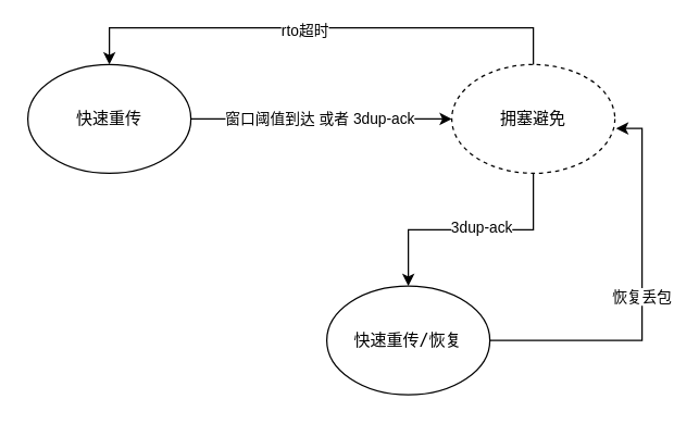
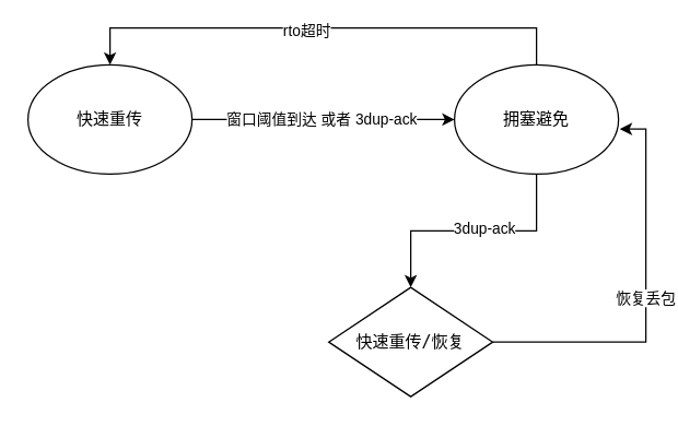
  <mxCell id="0" />
  <mxCell id="1" parent="0" />
  <mxCell id="2" value="" style="edgeStyle=orthogonalEdgeStyle;rounded=0;orthogonalLoop=1;jettySize=auto;html=1;" edge="1" parent="1" source="4" target="9"><mxGeometry relative="1" as="geometry" /></mxCell>
  <mxCell id="3" value="窗口阈值到达 或者 3dup-ack" style="edgeLabel;html=1;align=center;verticalAlign=middle;resizable=0;points=[];" vertex="1" connectable="0" parent="2"><mxGeometry x="-0.02" y="1" relative="1" as="geometry"><mxPoint as="offset" /></mxGeometry></mxCell>
  <mxCell id="4" value="快速重传" style="ellipse;whiteSpace=wrap;html=1;strokeColor=default;fillColor=none;" vertex="1" parent="1"><mxGeometry x="20" y="47" width="120" height="80" as="geometry" /></mxCell>
  <mxCell id="5" value="" style="edgeStyle=orthogonalEdgeStyle;rounded=0;orthogonalLoop=1;jettySize=auto;html=1;" edge="1" parent="1" source="9" target="11"><mxGeometry relative="1" as="geometry" /></mxCell>
  <mxCell id="6" value="3dup-ack" style="edgeLabel;html=1;align=center;verticalAlign=middle;resizable=0;points=[];" vertex="1" connectable="0" parent="5"><mxGeometry x="-0.073" y="-2" relative="1" as="geometry"><mxPoint x="1" as="offset" /></mxGeometry></mxCell>
  <mxCell id="7" value="" style="edgeStyle=orthogonalEdgeStyle;rounded=0;orthogonalLoop=1;jettySize=auto;html=1;entryX=0.5;entryY=0;entryDx=0;entryDy=0;" edge="1" parent="1" source="9" target="4"><mxGeometry relative="1" as="geometry"><mxPoint x="392" y="-33" as="targetPoint" /><Array as="points"><mxPoint x="392" y="20" /><mxPoint x="80" y="20" /></Array></mxGeometry></mxCell>
  <mxCell id="8" value="rto超时" style="edgeLabel;html=1;align=center;verticalAlign=middle;resizable=0;points=[];" vertex="1" connectable="0" parent="7"><mxGeometry x="0.071" y="1" relative="1" as="geometry"><mxPoint as="offset" /></mxGeometry></mxCell>
- <mxCell id="9" value="&lt;pre style=&quot;overflow-wrap: break-word&quot;&gt;拥塞避免&lt;/pre&gt;" style="ellipse;whiteSpace=wrap;html=1;strokeColor=default;fillColor=none;dashed=1;" vertex="1" parent="1"><mxGeometry x="332" y="47" width="120" height="80" as="geometry" /></mxCell>
+ <mxCell id="9" value="&lt;pre style=&quot;overflow-wrap: break-word&quot;&gt;拥塞避免&lt;/pre&gt;" style="ellipse;whiteSpace=wrap;html=1;strokeColor=default;fillColor=none;" vertex="1" parent="1"><mxGeometry x="332" y="47" width="120" height="80" as="geometry" /></mxCell>
  <mxCell id="10" value="恢复丢包" style="edgeStyle=orthogonalEdgeStyle;rounded=0;orthogonalLoop=1;jettySize=auto;html=1;entryX=1.008;entryY=0.588;entryDx=0;entryDy=0;entryPerimeter=0;exitX=1;exitY=0.5;exitDx=0;exitDy=0;" edge="1" parent="1" source="11" target="9"><mxGeometry relative="1" as="geometry"><mxPoint x="440" y="250" as="targetPoint" /></mxGeometry></mxCell>
- <mxCell id="11" value="&lt;pre style=&quot;overflow-wrap: break-word&quot;&gt;快速重传/恢复&lt;/pre&gt;" style="ellipse;whiteSpace=wrap;html=1;strokeColor=default;fillColor=none;" vertex="1" parent="1"><mxGeometry x="240" y="210" width="120" height="80" as="geometry" /></mxCell>
+ <mxCell id="11" value="&lt;pre style=&quot;overflow-wrap: break-word&quot;&gt;快速重传/恢复&lt;/pre&gt;" style="rhombus;whiteSpace=wrap;html=1;strokeColor=default;fillColor=none;" vertex="1" parent="1"><mxGeometry x="240" y="210" width="120" height="80" as="geometry" /></mxCell>
